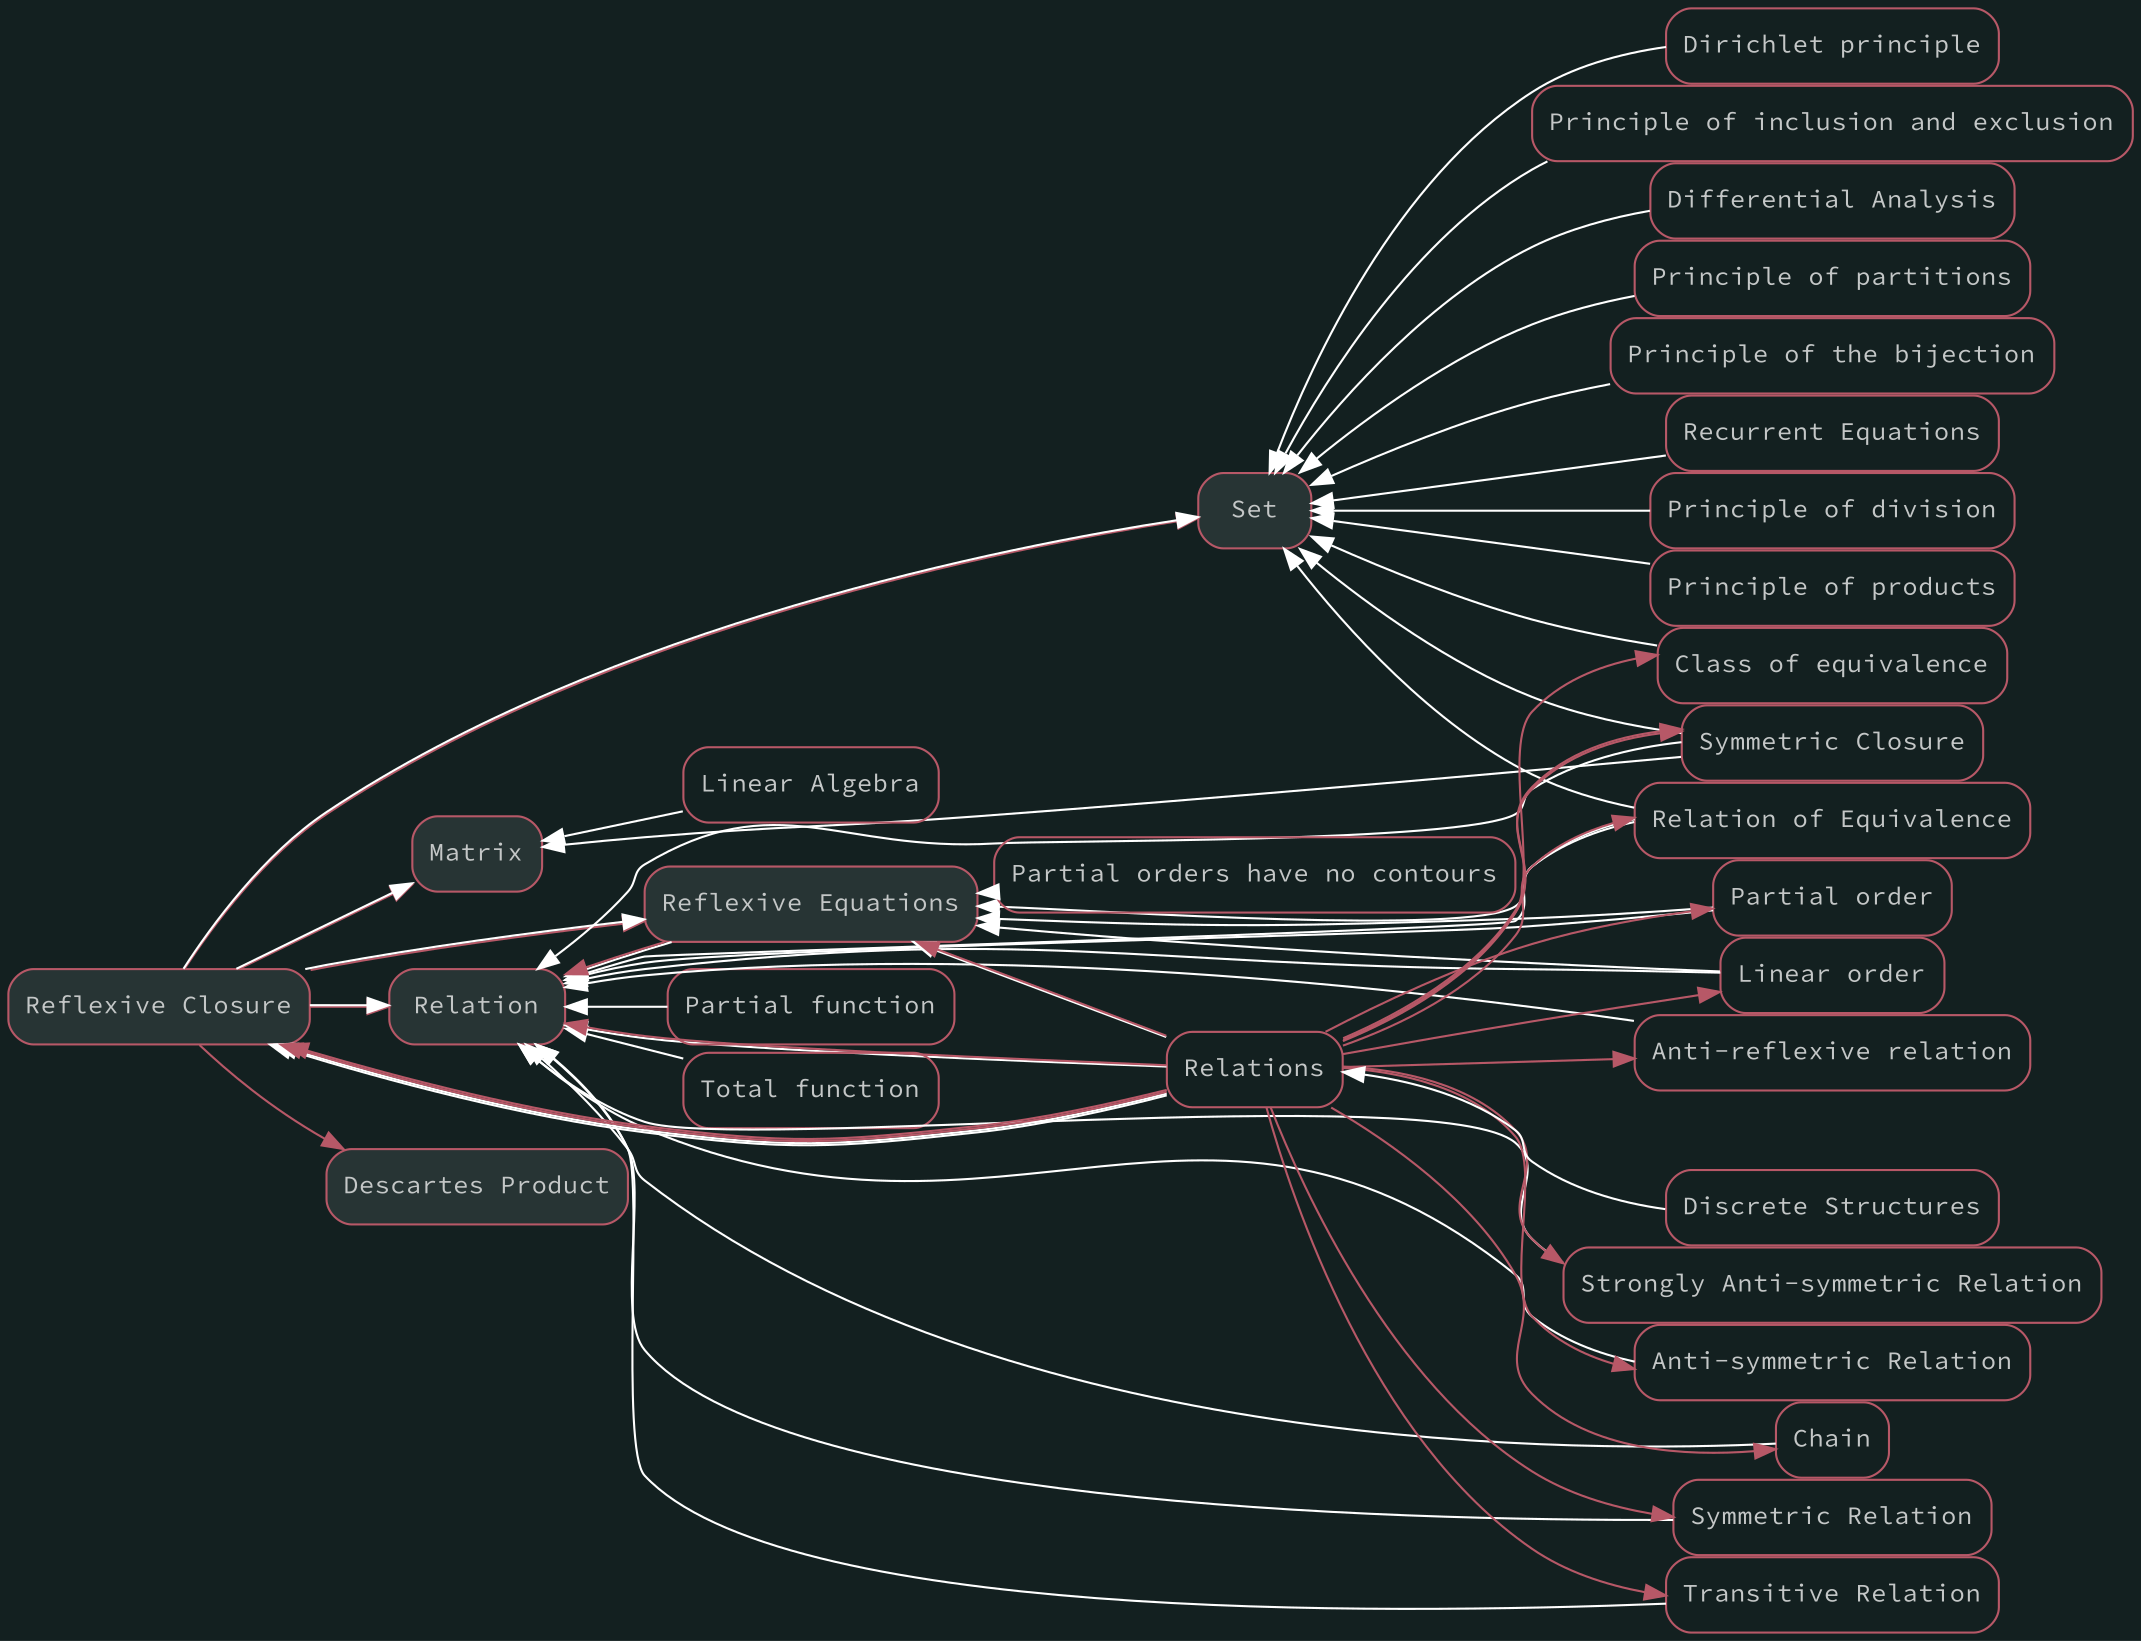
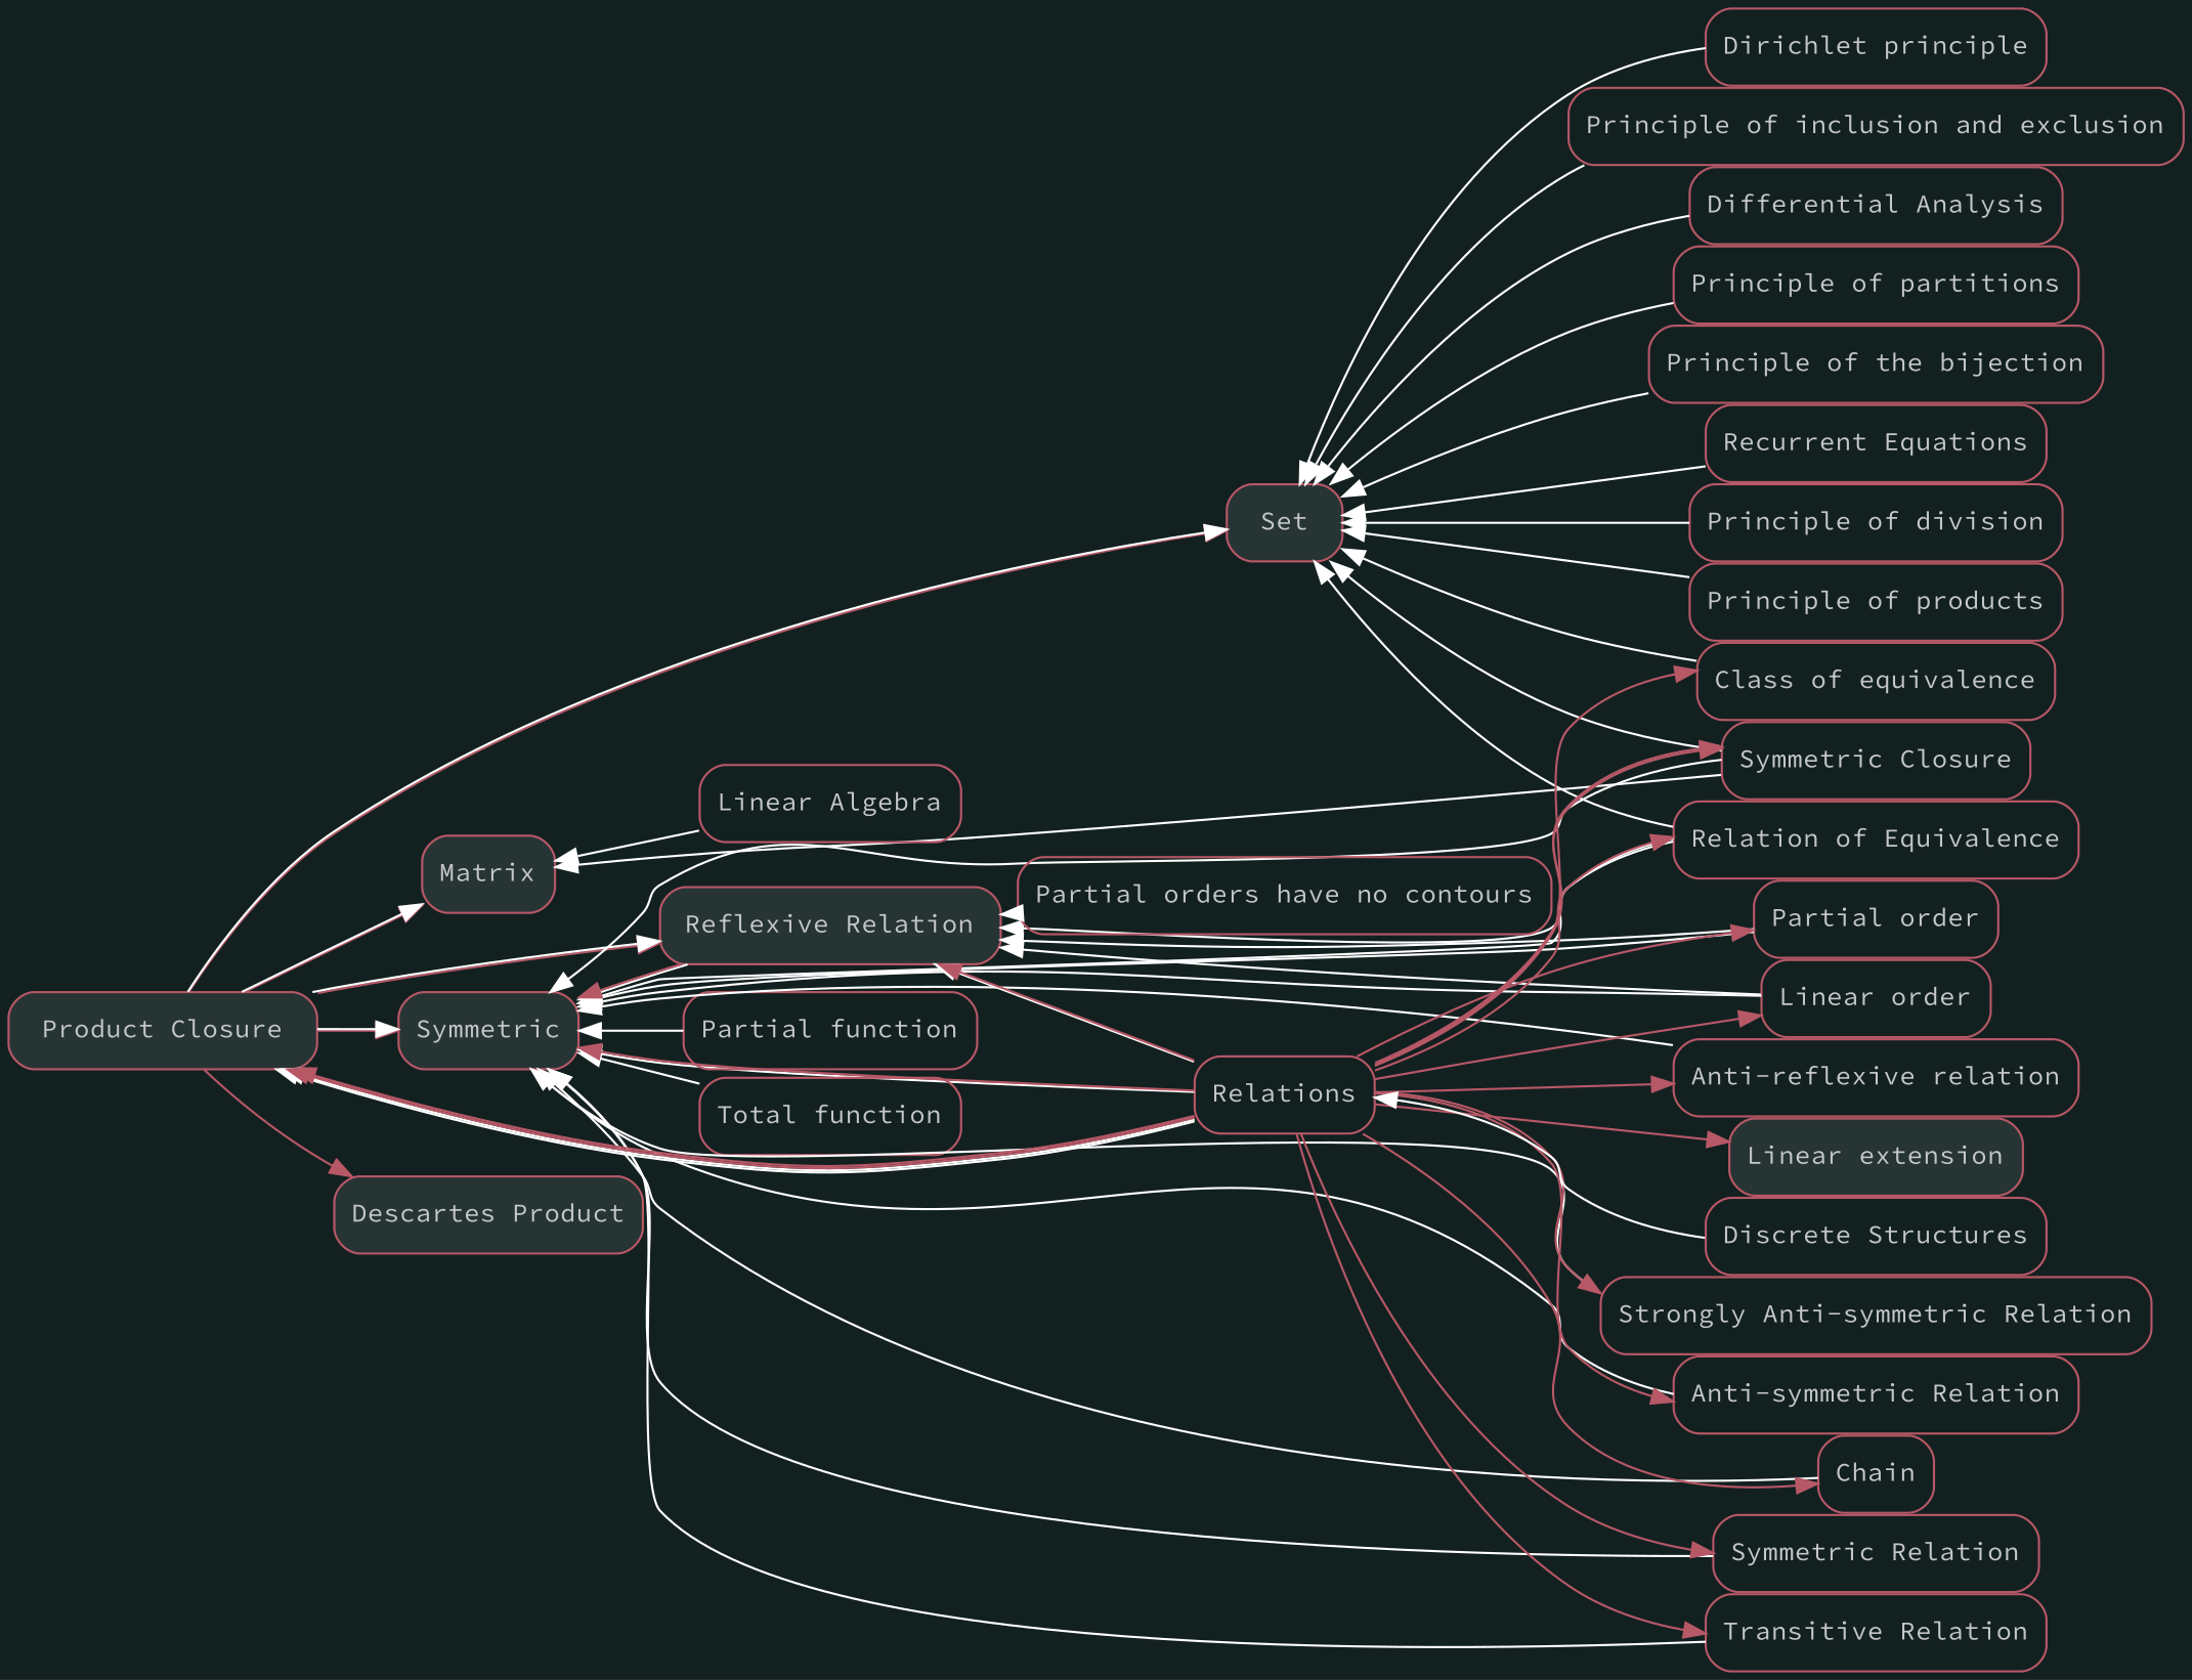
  digraph {
    bgcolor="#132020"
    fontname="Source Code Pro"
    nodesep=0
    rankdir=LR
    ranksep=0
    node [color="#b75867" fillcolor="#FFFFFF" fontcolor="#c4c7c7" fontname="Source Code Pro" fontsize="12px" labelfontname=sans shape=rectangle style=rounded]
    edge [color="#FFFFFF" fontname="Source Code Pro" dir=back]
-   n1 [fillcolor="#273434" label="Reflexive Closure" style="rounded,filled"]
+   n1 [fillcolor="#273434" label="Product Closure" style="rounded,filled"]
    n2 [fillcolor="#273434" label=Matrix style="rounded,filled"]
-   n3 [fillcolor="#273434" label=Relation style="rounded,filled"]
+   n3 [fillcolor="#273434" label=Symmetric style="rounded,filled"]
    n4 [fillcolor="#273434" label=Set style="rounded,filled"]
-   n5 [fillcolor="#273434" label="Reflexive Equations" style="rounded,filled"]
+   n5 [fillcolor="#273434" label="Reflexive Relation" style="rounded,filled"]
    n6 [label=Relations]
    n7 [label="Symmetric Closure"]
    n8 [label="Linear Algebra"]
    n9 [fillcolor="#273434" label="Descartes Product" style="rounded,filled"]
    n10 [label="Anti-symmetric Relation"]
    n11 [label=Chain]
    n12 [label="Relation of Equivalence"]
    n13 [label="Symmetric Relation"]
    n14 [label="Partial function"]
    n15 [label="Linear order"]
    n16 [label="Total function"]
    n17 [label="Transitive Relation"]
    n18 [label="Anti-reflexive relation"]
    n19 [label="Strongly Anti-symmetric Relation"]
    n20 [label="Partial order"]
    n21 [label="Recurrent Equations"]
    n22 [label="Class of equivalence"]
    n23 [label="Principle of division"]
    n24 [label="Principle of products"]
    n25 [label="Dirichlet principle"]
    n26 [label="Principle of inclusion and exclusion"]
    n27 [label="Differential Analysis"]
    n28 [label="Principle of partitions"]
    n29 [label="Principle of the bijection"]
    n30 [label="Partial orders have no contours"]
+   n31 [fillcolor="#273434" label="Linear extension" style="rounded,filled"]
    n32 [label="Discrete Structures"]
    subgraph sub_1 {
      n1
      n2
      n3
      n4
      n5
    }
    subgraph sub_2 {
      n1
      n6
    }
    subgraph sub_3 {
    }
    subgraph sub_4 {
      n1
      n2
      n7
      n8
    }
    subgraph sub_5 {
      n3
      n9
    }
    subgraph sub_6 {
      n1
      n3
      n5
      n6
      n7
      n10
      n11
      n12
      n13
      n14
      n15
      n16
      n17
      n18
      n19
      n20
    }
    subgraph sub_7 {
    }
    subgraph sub_8 {
      n1
      n4
      n7
      n12
      n21
      n22
      n23
      n24
      n25
      n26
      n27
      n28
      n29
    }
    subgraph sub_9 {
      n3
      n5
    }
    subgraph sub_10 {
      n1
      n5
      n6
      n12
      n15
      n20
      n30
    }
    subgraph sub_11 {
      n1
      n3
      n5
      n6
      n7
      n10
      n11
      n12
      n13
      n15
      n17
      n18
      n19
      n20
      n22
+     n31
    }
    subgraph sub_12 {
      n6
      n32
    }
    n1 -> n2 [color="#b75867" dir=""]
    n1 -> n3 [color="#b75867" dir=""]
    n1 -> n4 [color="#b75867" dir=""]
    n1 -> n5 [color="#b75867" dir=""]
    n1 -> n6
    n1 -> n6
    n1 -> n9 [color="#b75867" dir=""]
    n2 -> n1
    n2 -> n7
    n2 -> n8
    n3 -> n1
    n3 -> n5
    n3 -> n6
    n3 -> n7
    n3 -> n10
    n3 -> n11
    n3 -> n12
    n3 -> n13
    n3 -> n14
    n3 -> n15
    n3 -> n16
    n3 -> n17
    n3 -> n18
    n3 -> n19
    n3 -> n20
    n4 -> n1
    n4 -> n7
    n4 -> n12
    n4 -> n21
    n4 -> n22
    n4 -> n23
    n4 -> n24
    n4 -> n25
    n4 -> n26
    n4 -> n27
    n4 -> n28
    n4 -> n29
    n5 -> n1
    n5 -> n3 [color="#b75867" dir=""]
    n5 -> n6
    n5 -> n12
    n5 -> n15
    n5 -> n20
    n5 -> n30
    n6 -> n1 [color="#b75867" dir=""]
    n6 -> n1 [color="#b75867" dir=""]
    n6 -> n3 [color="#b75867" dir=""]
    n6 -> n5 [color="#b75867" dir=""]
    n6 -> n7 [color="#b75867" dir=""]
    n6 -> n7 [color="#b75867" dir=""]
    n6 -> n10 [color="#b75867" dir=""]
    n6 -> n11 [color="#b75867" dir=""]
    n6 -> n12 [color="#b75867" dir=""]
    n6 -> n13 [color="#b75867" dir=""]
    n6 -> n15 [color="#b75867" dir=""]
    n6 -> n17 [color="#b75867" dir=""]
    n6 -> n18 [color="#b75867" dir=""]
    n6 -> n19 [color="#b75867" dir=""]
    n6 -> n20 [color="#b75867" dir=""]
    n6 -> n22 [color="#b75867" dir=""]
+   n6 -> n31 [color="#b75867" dir=""]
    n6 -> n32
  }
